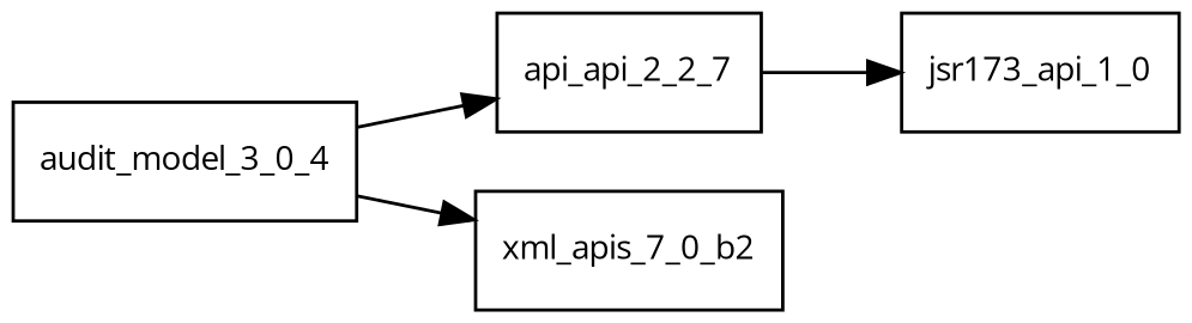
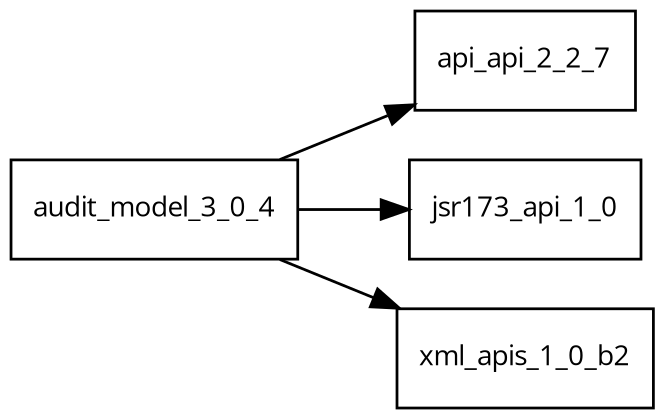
  digraph {
    fontname="Open Sans"
    rankdir=LR
    node [fontname="Open Sans" fontsize=10.0 shape=box]
    edge [fontname="Open Sans"]
    n1 [label=api_api_2_2_7]
    audit_model_3_0_4
    jsr173_api_1_0
-   xml_apis_1_0_b2 [label=xml_apis_7_0_b2]
+   xml_apis_1_0_b2
    audit_model_3_0_4 -> n1
-   n1 -> jsr173_api_1_0
+   audit_model_3_0_4 -> jsr173_api_1_0
    audit_model_3_0_4 -> xml_apis_1_0_b2
  }
